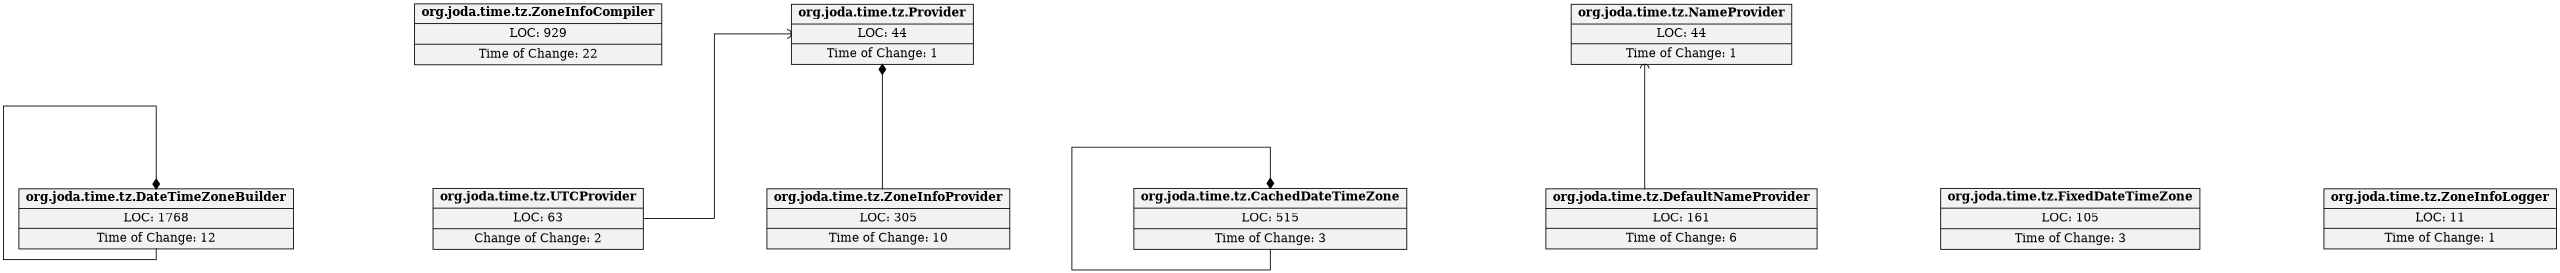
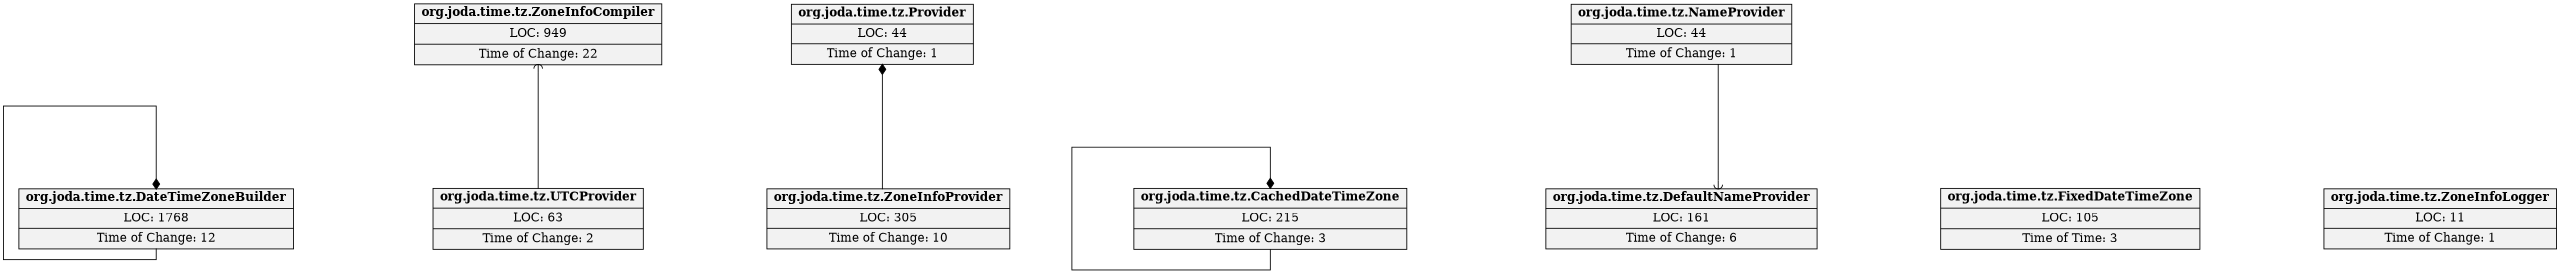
  digraph {
    nodesep=2.0
    rankdir=BT
    ranksep=2.0
    splines=ortho
    node [fillcolor=gray95 shape=record style=filled]
    edge [arrowhead=diamond]
    n1 [label=<{<b>org.joda.time.tz.DateTimeZoneBuilder</b>|LOC: 1768<br/>|Time of Change: 12<br/>}>]
-   n2 [label=<{<b>org.joda.time.tz.ZoneInfoCompiler</b>|LOC: 929<br/>|Time of Change: 22<br/>}>]
+   n2 [label=<{<b>org.joda.time.tz.ZoneInfoCompiler</b>|LOC: 949<br/>|Time of Change: 22<br/>}>]
    n3 [label=<{<b>org.joda.time.tz.ZoneInfoProvider</b>|LOC: 305<br/>|Time of Change: 10<br/>}>]
    n4 [label=<{<b>org.joda.time.tz.Provider</b>|LOC: 44<br/>|Time of Change: 1<br/>}>]
-   n5 [label=<{<b>org.joda.time.tz.CachedDateTimeZone</b>|LOC: 515<br/>|Time of Change: 3<br/>}>]
+   n5 [label=<{<b>org.joda.time.tz.CachedDateTimeZone</b>|LOC: 215<br/>|Time of Change: 3<br/>}>]
    n6 [label=<{<b>org.joda.time.tz.DefaultNameProvider</b>|LOC: 161<br/>|Time of Change: 6<br/>}>]
    n7 [label=<{<b>org.joda.time.tz.NameProvider</b>|LOC: 44<br/>|Time of Change: 1<br/>}>]
-   n8 [label=<{<b>org.joda.time.tz.FixedDateTimeZone</b>|LOC: 105<br/>|Time of Change: 3<br/>}>]
-   n9 [label=<{<b>org.joda.time.tz.UTCProvider</b>|LOC: 63<br/>|Change of Change: 2<br/>}>]
+   n8 [label=<{<b>org.joda.time.tz.FixedDateTimeZone</b>|LOC: 105<br/>|Time of Time: 3<br/>}>]
+   n9 [label=<{<b>org.joda.time.tz.UTCProvider</b>|LOC: 63<br/>|Time of Change: 2<br/>}>]
    n10 [label=<{<b>org.joda.time.tz.ZoneInfoLogger</b>|LOC: 11<br/>|Time of Change: 1<br/>}>]
    n1 -> n1
    n3 -> n4
    n5 -> n5
-   n6 -> n7 [arrowhead=curve]
-   n9 -> n4 [arrowhead=curve]
+   n7 -> n6 [arrowhead=curve]
+   n9 -> n2 [arrowhead=curve]
  }
